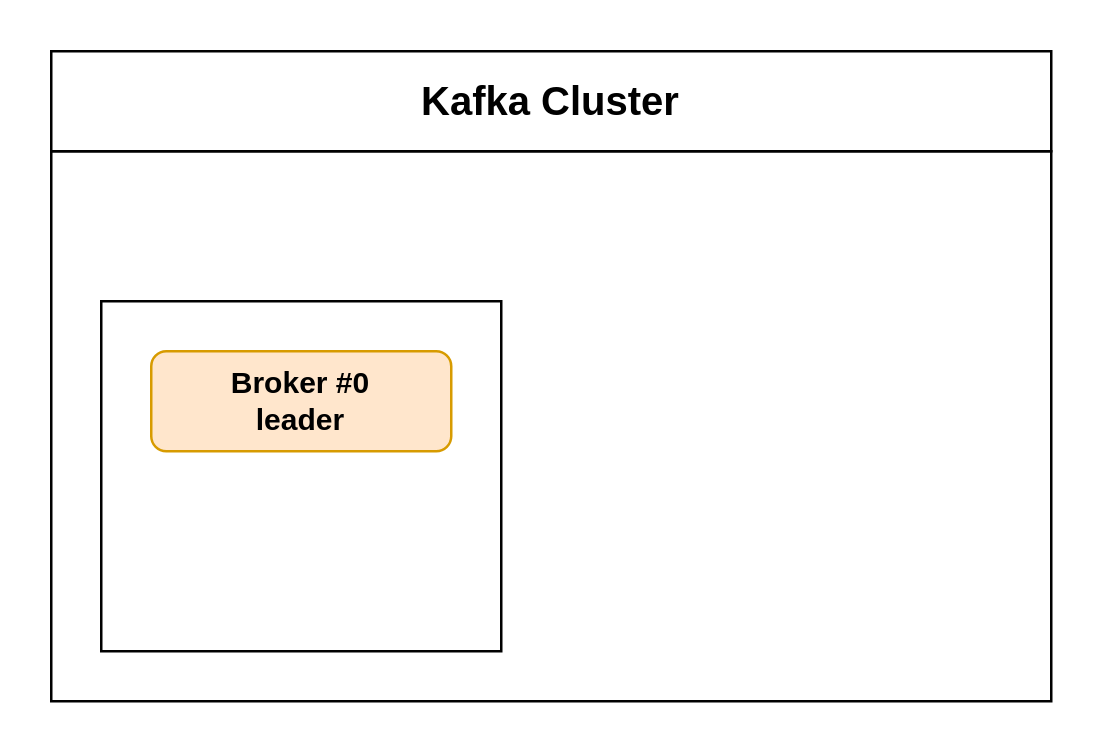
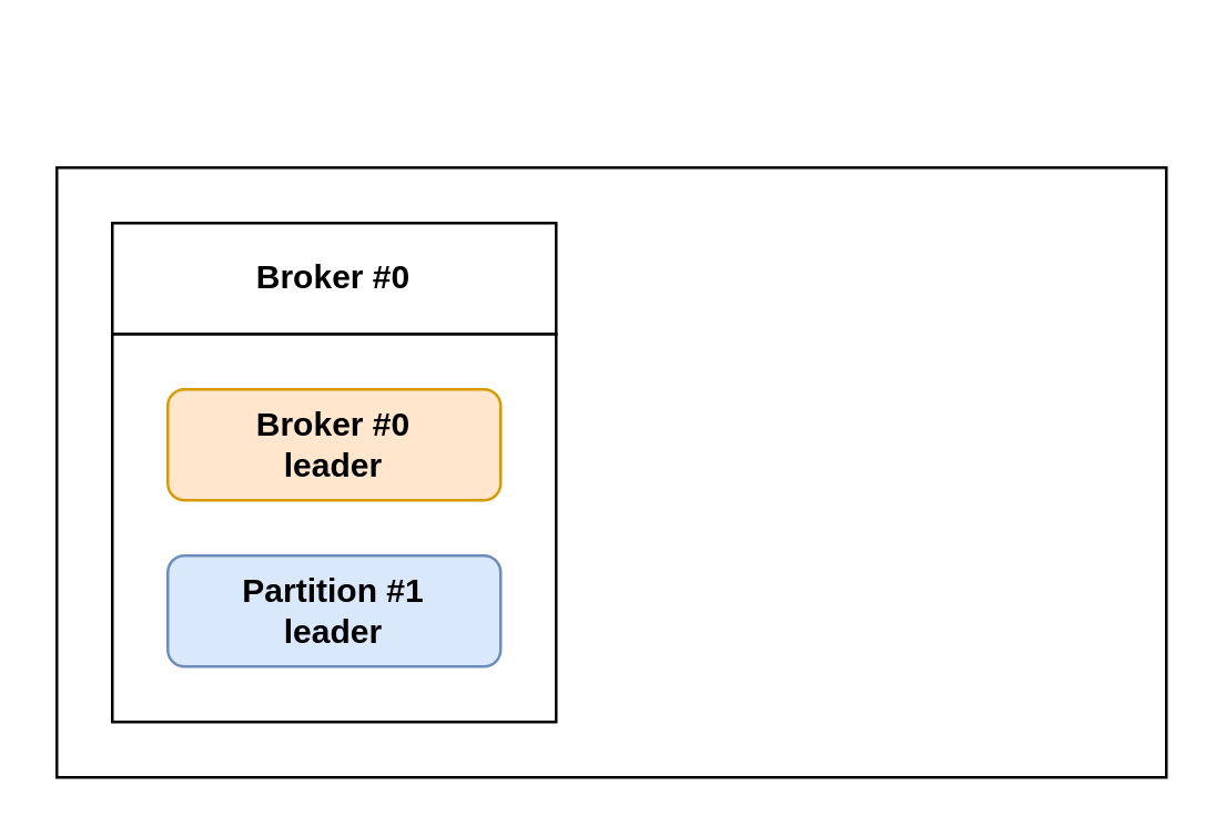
  <mxCell id="0" />
  <mxCell id="1" parent="0" />
  <mxCell id="2" value="" style="rounded=0;whiteSpace=wrap;html=1;" vertex="1" parent="1"><mxGeometry x="20" y="60" width="400" height="220" as="geometry" /></mxCell>
  <mxCell id="3" value="" style="rounded=0;whiteSpace=wrap;html=1;" vertex="1" parent="1"><mxGeometry x="40" y="120" width="160" height="140" as="geometry" /></mxCell>
  <mxCell id="4" value="&lt;b&gt;Broker #0&lt;br&gt;leader&lt;/b&gt;" style="rounded=1;whiteSpace=wrap;html=1;fillColor=#ffe6cc;strokeColor=#d79b00;" vertex="1" parent="1"><mxGeometry x="60" y="140" width="120" height="40" as="geometry" /></mxCell>
- <mxCell id="7" value="&lt;b&gt;&lt;font style=&quot;font-size: 16px&quot;&gt;Kafka Cluster&lt;/font&gt;&lt;/b&gt;" style="rounded=0;whiteSpace=wrap;html=1;" vertex="1" parent="1"><mxGeometry x="20" y="20" width="400" height="40" as="geometry" /></mxCell>
+ <mxCell id="5" value="&lt;b&gt;Partition #1&lt;br&gt;leader&lt;/b&gt;" style="rounded=1;whiteSpace=wrap;html=1;fillColor=#dae8fc;strokeColor=#6c8ebf;" vertex="1" parent="1"><mxGeometry x="60" y="200" width="120" height="40" as="geometry" /></mxCell>
+ <mxCell id="6" value="&lt;b&gt;&lt;font style=&quot;font-size: 12px&quot;&gt;Broker #0&lt;/font&gt;&lt;/b&gt;" style="rounded=0;whiteSpace=wrap;html=1;" vertex="1" parent="1"><mxGeometry x="40" y="80" width="160" height="40" as="geometry" /></mxCell>
